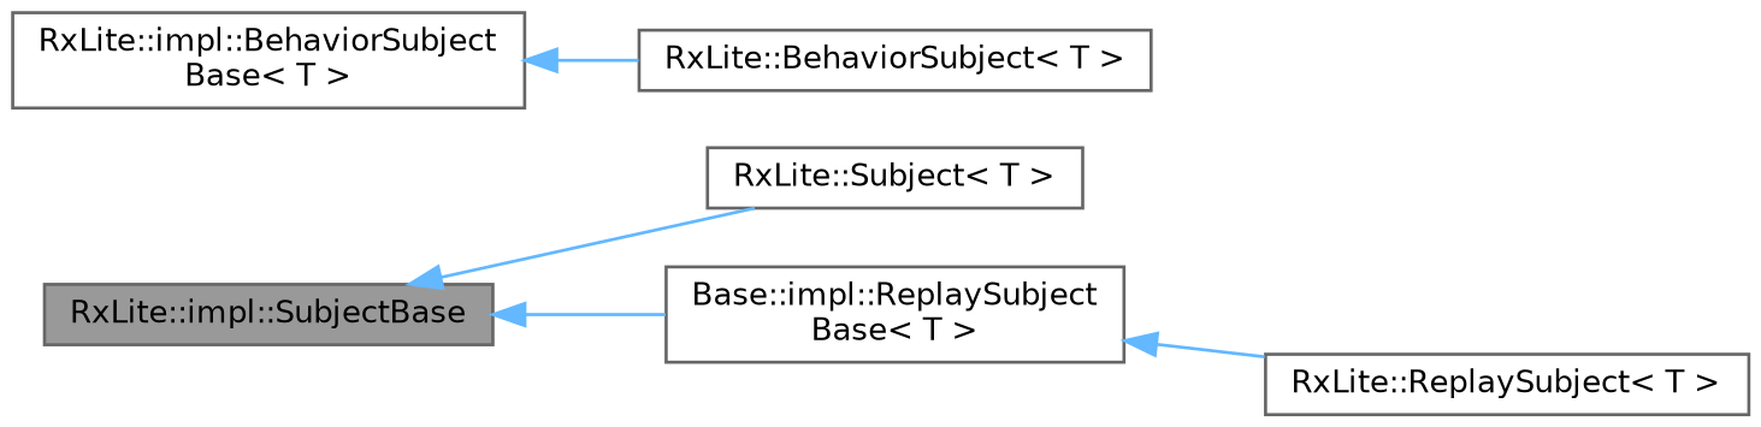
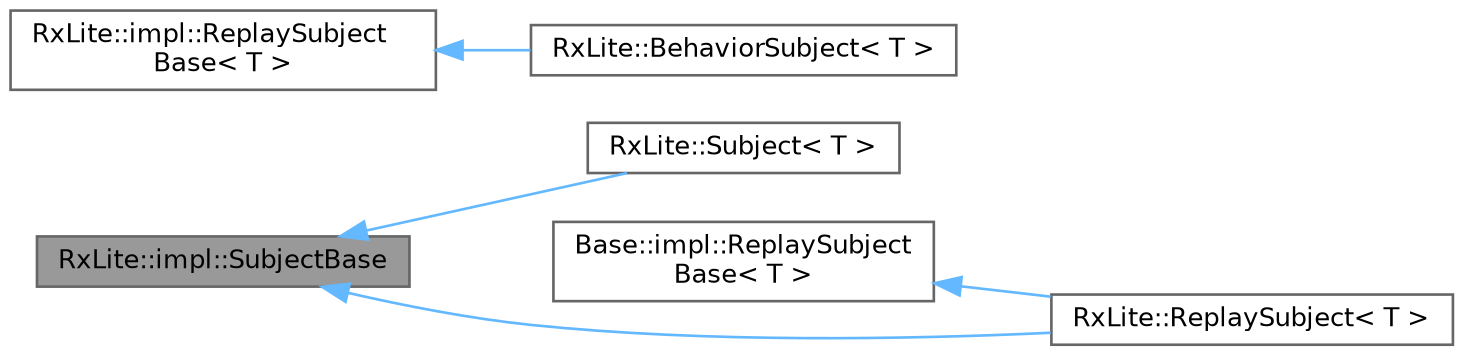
  digraph {
    rankdir=LR
    node [color=gray40 fillcolor=white fontname=Helvetica fontsize=10 shape=box style=filled]
    edge [color=steelblue1 dir=back fontname=Helvetica fontsize=10 labelfontname=Helvetica labelfontsize=10 style=solid]
    n1 [fillcolor=grey60 fontcolor=black height=0.2 label="RxLite::impl::SubjectBase" width=0.4]
    n2 [height=0.2 label="RxLite::Subject\< T \>" width=0.4]
    n3 [height=0.2 label="Base::impl::ReplaySubject\lBase\< T \>" width=0.4]
-   n4 [height=0.2 label="RxLite::impl::BehaviorSubject\lBase\< T \>" width=0.4]
+   n4 [height=0.2 label="RxLite::impl::ReplaySubject\lBase\< T \>" width=0.4]
    n5 [height=0.2 label="RxLite::BehaviorSubject\< T \>" width=0.4]
    n6 [height=0.2 label="RxLite::ReplaySubject\< T \>" width=0.4]
    n1 -> n2
-   n1 -> n3
+   n1 -> n6
    n3 -> n6
    n4 -> n5
  }
